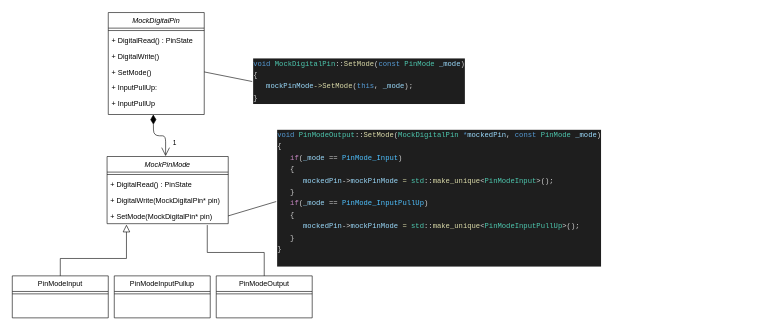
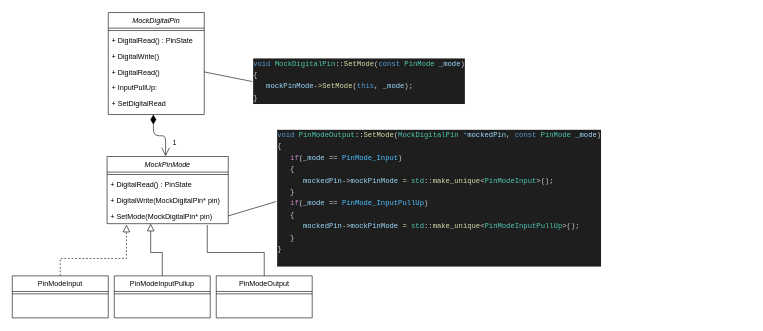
  <mxCell id="0" />
  <mxCell id="1" parent="0" />
  <mxCell id="2" value="MockDigitalPin" style="swimlane;fontStyle=2;align=center;verticalAlign=top;childLayout=stackLayout;horizontal=1;startSize=26;horizontalStack=0;resizeParent=1;resizeLast=0;collapsible=1;marginBottom=0;rounded=0;shadow=0;strokeWidth=1;" parent="1" vertex="1"><mxGeometry x="180" y="20" width="160" height="170" as="geometry"><mxRectangle x="230" y="140" width="160" height="26" as="alternateBounds" /></mxGeometry></mxCell>
  <mxCell id="3" value="" style="line;html=1;strokeWidth=1;align=left;verticalAlign=middle;spacingTop=-1;spacingLeft=3;spacingRight=3;rotatable=0;labelPosition=right;points=[];portConstraint=eastwest;" parent="2" vertex="1"><mxGeometry y="26" width="160" height="8" as="geometry" /></mxCell>
  <mxCell id="4" value="+ DigitalRead() : PinState" style="text;align=left;verticalAlign=top;spacingLeft=4;spacingRight=4;overflow=hidden;rotatable=0;points=[[0,0.5],[1,0.5]];portConstraint=eastwest;" parent="2" vertex="1"><mxGeometry y="34" width="160" height="26" as="geometry" /></mxCell>
  <mxCell id="5" value="+ DigitalWrite()" style="text;strokeColor=none;fillColor=none;align=left;verticalAlign=top;spacingLeft=4;spacingRight=4;overflow=hidden;rotatable=0;points=[[0,0.5],[1,0.5]];portConstraint=eastwest;" parent="2" vertex="1"><mxGeometry y="60" width="160" height="26" as="geometry" /></mxCell>
- <mxCell id="6" value="+ SetMode()" style="text;strokeColor=none;fillColor=none;align=left;verticalAlign=top;spacingLeft=4;spacingRight=4;overflow=hidden;rotatable=0;points=[[0,0.5],[1,0.5]];portConstraint=eastwest;" parent="2" vertex="1"><mxGeometry y="86" width="160" height="26" as="geometry" /></mxCell>
+ <mxCell id="6" value="+ DigitalRead()" style="text;strokeColor=none;fillColor=none;align=left;verticalAlign=top;spacingLeft=4;spacingRight=4;overflow=hidden;rotatable=0;points=[[0,0.5],[1,0.5]];portConstraint=eastwest;" parent="2" vertex="1"><mxGeometry y="86" width="160" height="26" as="geometry" /></mxCell>
  <mxCell id="7" value="+ InputPullUp:" style="text;strokeColor=none;fillColor=none;align=left;verticalAlign=top;spacingLeft=4;spacingRight=4;overflow=hidden;rotatable=0;points=[[0,0.5],[1,0.5]];portConstraint=eastwest;" parent="2" vertex="1"><mxGeometry y="112" width="160" height="26" as="geometry" /></mxCell>
- <mxCell id="8" value="+ InputPullUp" style="text;strokeColor=none;fillColor=none;align=left;verticalAlign=top;spacingLeft=4;spacingRight=4;overflow=hidden;rotatable=0;points=[[0,0.5],[1,0.5]];portConstraint=eastwest;" parent="2" vertex="1"><mxGeometry y="138" width="160" height="26" as="geometry" /></mxCell>
+ <mxCell id="8" value="+ SetDigitalRead" style="text;strokeColor=none;fillColor=none;align=left;verticalAlign=top;spacingLeft=4;spacingRight=4;overflow=hidden;rotatable=0;points=[[0,0.5],[1,0.5]];portConstraint=eastwest;" parent="2" vertex="1"><mxGeometry y="138" width="160" height="26" as="geometry" /></mxCell>
  <mxCell id="9" value="PinModeInput" style="swimlane;fontStyle=0;align=center;verticalAlign=top;childLayout=stackLayout;horizontal=1;startSize=26;horizontalStack=0;resizeParent=1;resizeLast=0;collapsible=1;marginBottom=0;rounded=0;shadow=0;strokeWidth=1;" parent="1" vertex="1"><mxGeometry x="20" y="459" width="160" height="70" as="geometry"><mxRectangle x="130" y="380" width="160" height="26" as="alternateBounds" /></mxGeometry></mxCell>
  <mxCell id="10" value="" style="line;html=1;strokeWidth=1;align=left;verticalAlign=middle;spacingTop=-1;spacingLeft=3;spacingRight=3;rotatable=0;labelPosition=right;points=[];portConstraint=eastwest;" parent="9" vertex="1"><mxGeometry y="26" width="160" height="8" as="geometry" /></mxCell>
- <mxCell id="11" value="" style="endArrow=block;endSize=10;endFill=0;shadow=0;strokeWidth=1;rounded=0;edgeStyle=elbowEdgeStyle;elbow=vertical;entryX=0.16;entryY=1.064;entryDx=0;entryDy=0;entryPerimeter=0;exitX=0.5;exitY=0;exitDx=0;exitDy=0;" parent="1" source="9" target="21" edge="1"><mxGeometry width="160" relative="1" as="geometry"><mxPoint x="160" y="462" as="sourcePoint" /><mxPoint x="260" y="407" as="targetPoint" /><Array as="points"><mxPoint x="160" y="430" /></Array></mxGeometry></mxCell>
+ <mxCell id="11" value="" style="endArrow=block;endSize=10;endFill=0;shadow=0;strokeWidth=1;rounded=0;edgeStyle=elbowEdgeStyle;elbow=vertical;entryX=0.16;entryY=1.064;entryDx=0;entryDy=0;entryPerimeter=0;exitX=0.5;exitY=0;exitDx=0;exitDy=0;dashed=1;" parent="1" source="9" target="21" edge="1"><mxGeometry width="160" relative="1" as="geometry"><mxPoint x="160" y="462" as="sourcePoint" /><mxPoint x="260" y="407" as="targetPoint" /><Array as="points"><mxPoint x="160" y="430" /></Array></mxGeometry></mxCell>
  <mxCell id="12" value="PinModeOutput" style="swimlane;fontStyle=0;align=center;verticalAlign=top;childLayout=stackLayout;horizontal=1;startSize=26;horizontalStack=0;resizeParent=1;resizeLast=0;collapsible=1;marginBottom=0;rounded=0;shadow=0;strokeWidth=1;" parent="1" vertex="1"><mxGeometry x="360" y="459" width="160" height="70" as="geometry"><mxRectangle x="340" y="380" width="170" height="26" as="alternateBounds" /></mxGeometry></mxCell>
  <mxCell id="13" value="" style="line;html=1;strokeWidth=1;align=left;verticalAlign=middle;spacingTop=-1;spacingLeft=3;spacingRight=3;rotatable=0;labelPosition=right;points=[];portConstraint=eastwest;" parent="12" vertex="1"><mxGeometry y="26" width="160" height="8" as="geometry" /></mxCell>
  <mxCell id="14" value="" style="endArrow=none;endSize=10;endFill=0;shadow=0;strokeWidth=1;rounded=0;edgeStyle=elbowEdgeStyle;elbow=vertical;entryX=0.827;entryY=1.09;entryDx=0;entryDy=0;entryPerimeter=0;exitX=0.5;exitY=0;exitDx=0;exitDy=0;" parent="1" source="12" target="21" edge="1"><mxGeometry width="160" relative="1" as="geometry"><mxPoint x="170" y="632" as="sourcePoint" /><mxPoint x="240" y="398" as="targetPoint" /><Array as="points"><mxPoint x="400" y="420" /><mxPoint x="300" y="488" /></Array></mxGeometry></mxCell>
  <mxCell id="15" value="PinModeInputPullup" style="swimlane;fontStyle=0;align=center;verticalAlign=top;childLayout=stackLayout;horizontal=1;startSize=26;horizontalStack=0;resizeParent=1;resizeLast=0;collapsible=1;marginBottom=0;rounded=0;shadow=0;strokeWidth=1;" parent="1" vertex="1"><mxGeometry x="190" y="459" width="160" height="70" as="geometry"><mxRectangle x="130" y="380" width="160" height="26" as="alternateBounds" /></mxGeometry></mxCell>
  <mxCell id="16" value="" style="line;html=1;strokeWidth=1;align=left;verticalAlign=middle;spacingTop=-1;spacingLeft=3;spacingRight=3;rotatable=0;labelPosition=right;points=[];portConstraint=eastwest;" parent="15" vertex="1"><mxGeometry y="26" width="160" height="8" as="geometry" /></mxCell>
  <mxCell id="17" value="MockPinMode" style="swimlane;fontStyle=2;align=center;verticalAlign=top;childLayout=stackLayout;horizontal=1;startSize=26;horizontalStack=0;resizeParent=1;resizeLast=0;collapsible=1;marginBottom=0;rounded=0;shadow=0;strokeWidth=1;" parent="1" vertex="1"><mxGeometry x="178" y="260" width="202" height="112" as="geometry"><mxRectangle x="230" y="140" width="160" height="26" as="alternateBounds" /></mxGeometry></mxCell>
  <mxCell id="18" value="" style="line;html=1;strokeWidth=1;align=left;verticalAlign=middle;spacingTop=-1;spacingLeft=3;spacingRight=3;rotatable=0;labelPosition=right;points=[];portConstraint=eastwest;" parent="17" vertex="1"><mxGeometry y="26" width="202" height="8" as="geometry" /></mxCell>
  <mxCell id="19" value="+ DigitalRead() : PinState" style="text;align=left;verticalAlign=top;spacingLeft=4;spacingRight=4;overflow=hidden;rotatable=0;points=[[0,0.5],[1,0.5]];portConstraint=eastwest;" parent="17" vertex="1"><mxGeometry y="34" width="202" height="26" as="geometry" /></mxCell>
  <mxCell id="20" value="+ DigitalWrite(MockDigitalPin* pin)" style="text;strokeColor=none;fillColor=none;align=left;verticalAlign=top;spacingLeft=4;spacingRight=4;overflow=hidden;rotatable=0;points=[[0,0.5],[1,0.5]];portConstraint=eastwest;" parent="17" vertex="1"><mxGeometry y="60" width="202" height="26" as="geometry" /></mxCell>
  <mxCell id="21" value="+ SetMode(MockDigitalPin* pin)" style="text;strokeColor=none;fillColor=none;align=left;verticalAlign=top;spacingLeft=4;spacingRight=4;overflow=hidden;rotatable=0;points=[[0,0.5],[1,0.5]];portConstraint=eastwest;" parent="17" vertex="1"><mxGeometry y="86" width="202" height="26" as="geometry" /></mxCell>
+ <mxCell id="22" value="" style="endArrow=block;endSize=10;endFill=0;shadow=0;strokeWidth=1;rounded=0;edgeStyle=elbowEdgeStyle;elbow=vertical;exitX=0.5;exitY=0;exitDx=0;exitDy=0;entryX=0.36;entryY=1;entryDx=0;entryDy=0;entryPerimeter=0;" parent="1" source="15" target="21" edge="1"><mxGeometry width="160" relative="1" as="geometry"><mxPoint x="560" y="539" as="sourcePoint" /><mxPoint x="220" y="417" as="targetPoint" /><Array as="points"><mxPoint x="260" y="420" /><mxPoint x="300" y="497" /><mxPoint x="310" y="498" /></Array></mxGeometry></mxCell>
  <mxCell id="23" value="1" style="endArrow=open;html=1;endSize=12;startArrow=diamondThin;startSize=14;startFill=1;edgeStyle=orthogonalEdgeStyle;align=left;verticalAlign=bottom;entryX=0.483;entryY=-0.006;entryDx=0;entryDy=0;entryPerimeter=0;" parent="1" target="17" edge="1"><mxGeometry x="0.692" y="10" relative="1" as="geometry"><mxPoint x="255" y="190" as="sourcePoint" /><mxPoint x="258" y="180" as="targetPoint" /><mxPoint as="offset" /></mxGeometry></mxCell>
  <mxCell id="24" value="&lt;div style=&quot;background-color: rgb(30 , 30 , 30) ; font-family: &amp;#34;consolas&amp;#34; , &amp;#34;courier new&amp;#34; , monospace ; font-weight: normal ; line-height: 19px ; color: rgb(212 , 212 , 212)&quot;&gt;&lt;div&gt;&lt;font style=&quot;font-size: 12px&quot;&gt;&lt;span style=&quot;color: rgb(86 , 156 , 214)&quot;&gt;void&lt;/span&gt;&lt;span style=&quot;color: rgb(212 , 212 , 212)&quot;&gt;&amp;nbsp;&lt;/span&gt;&lt;span style=&quot;color: rgb(78 , 201 , 176)&quot;&gt;PinModeOutput&lt;/span&gt;&lt;span style=&quot;color: rgb(212 , 212 , 212)&quot;&gt;::&lt;/span&gt;&lt;span style=&quot;color: rgb(220 , 220 , 170)&quot;&gt;SetMode&lt;/span&gt;&lt;span style=&quot;color: rgb(212 , 212 , 212)&quot;&gt;(&lt;/span&gt;&lt;span style=&quot;color: rgb(78 , 201 , 176)&quot;&gt;MockDigitalPin&lt;/span&gt;&lt;span style=&quot;color: rgb(212 , 212 , 212)&quot;&gt;&amp;nbsp;&lt;/span&gt;&lt;span style=&quot;color: rgb(86 , 156 , 214)&quot;&gt;*&lt;/span&gt;&lt;span style=&quot;color: rgb(156 , 220 , 254)&quot;&gt;mockedPin&lt;/span&gt;&lt;span style=&quot;color: rgb(212 , 212 , 212)&quot;&gt;,&amp;nbsp;&lt;/span&gt;&lt;span style=&quot;color: rgb(86 , 156 , 214)&quot;&gt;const&lt;/span&gt;&lt;span style=&quot;color: rgb(212 , 212 , 212)&quot;&gt;&amp;nbsp;&lt;/span&gt;&lt;span style=&quot;color: rgb(78 , 201 , 176)&quot;&gt;PinMode&lt;/span&gt;&lt;span style=&quot;color: rgb(212 , 212 , 212)&quot;&gt;&amp;nbsp;&lt;/span&gt;&lt;span style=&quot;color: rgb(156 , 220 , 254)&quot;&gt;_mode&lt;/span&gt;&lt;span style=&quot;color: rgb(212 , 212 , 212)&quot;&gt;)&lt;/span&gt;&lt;/font&gt;&lt;/div&gt;&lt;div&gt;&lt;span style=&quot;color: #d4d4d4&quot;&gt;&lt;font style=&quot;font-size: 12px&quot;&gt;{&lt;/font&gt;&lt;/span&gt;&lt;/div&gt;&lt;div&gt;&lt;font style=&quot;font-size: 12px&quot;&gt;&lt;span style=&quot;color: #d4d4d4&quot;&gt;&amp;nbsp;&amp;nbsp;&amp;nbsp;&lt;/span&gt;&lt;span style=&quot;color: #c586c0&quot;&gt;if&lt;/span&gt;&lt;span style=&quot;color: #d4d4d4&quot;&gt;(&lt;/span&gt;&lt;span style=&quot;color: #9cdcfe&quot;&gt;_mode&lt;/span&gt;&lt;span style=&quot;color: #d4d4d4&quot;&gt;&amp;nbsp;==&amp;nbsp;&lt;/span&gt;&lt;span style=&quot;color: #4fc1ff&quot;&gt;PinMode_Input&lt;/span&gt;&lt;span style=&quot;color: #d4d4d4&quot;&gt;)&lt;/span&gt;&lt;/font&gt;&lt;/div&gt;&lt;div&gt;&lt;span style=&quot;color: #d4d4d4&quot;&gt;&lt;font style=&quot;font-size: 12px&quot;&gt;&amp;nbsp;&amp;nbsp;&amp;nbsp;{&lt;/font&gt;&lt;/span&gt;&lt;/div&gt;&lt;div&gt;&lt;font style=&quot;font-size: 12px&quot;&gt;&lt;span style=&quot;color: #d4d4d4&quot;&gt;&amp;nbsp;&amp;nbsp;&amp;nbsp;&amp;nbsp;&amp;nbsp;&amp;nbsp;&lt;/span&gt;&lt;span style=&quot;color: #9cdcfe&quot;&gt;mockedPin&lt;/span&gt;&lt;span style=&quot;color: #d4d4d4&quot;&gt;-&amp;gt;&lt;/span&gt;&lt;span style=&quot;color: #9cdcfe&quot;&gt;mockPinMode&lt;/span&gt;&lt;span style=&quot;color: #d4d4d4&quot;&gt;&amp;nbsp;&lt;/span&gt;&lt;span style=&quot;color: #dcdcaa&quot;&gt;=&lt;/span&gt;&lt;span style=&quot;color: #d4d4d4&quot;&gt;&amp;nbsp;&lt;/span&gt;&lt;span style=&quot;color: #4ec9b0&quot;&gt;std&lt;/span&gt;&lt;span style=&quot;color: #d4d4d4&quot;&gt;::&lt;/span&gt;&lt;span style=&quot;color: #dcdcaa&quot;&gt;make_unique&lt;/span&gt;&lt;span style=&quot;color: #d4d4d4&quot;&gt;&amp;lt;&lt;/span&gt;&lt;span style=&quot;color: #4ec9b0&quot;&gt;PinModeInput&lt;/span&gt;&lt;span style=&quot;color: #d4d4d4&quot;&gt;&amp;gt;();&lt;/span&gt;&lt;/font&gt;&lt;/div&gt;&lt;div&gt;&lt;span style=&quot;color: #d4d4d4&quot;&gt;&lt;font style=&quot;font-size: 12px&quot;&gt;&amp;nbsp;&amp;nbsp;&amp;nbsp;}&lt;/font&gt;&lt;/span&gt;&lt;/div&gt;&lt;div&gt;&lt;font style=&quot;font-size: 12px&quot;&gt;&lt;span style=&quot;color: #d4d4d4&quot;&gt;&amp;nbsp;&amp;nbsp;&amp;nbsp;&lt;/span&gt;&lt;span style=&quot;color: #c586c0&quot;&gt;if&lt;/span&gt;&lt;span style=&quot;color: #d4d4d4&quot;&gt;(&lt;/span&gt;&lt;span style=&quot;color: #9cdcfe&quot;&gt;_mode&lt;/span&gt;&lt;span style=&quot;color: #d4d4d4&quot;&gt;&amp;nbsp;==&amp;nbsp;&lt;/span&gt;&lt;span style=&quot;color: #4fc1ff&quot;&gt;PinMode_InputPullUp&lt;/span&gt;&lt;span style=&quot;color: #d4d4d4&quot;&gt;)&lt;/span&gt;&lt;/font&gt;&lt;/div&gt;&lt;div&gt;&lt;span style=&quot;color: #d4d4d4&quot;&gt;&lt;font style=&quot;font-size: 12px&quot;&gt;&amp;nbsp;&amp;nbsp;&amp;nbsp;{&lt;/font&gt;&lt;/span&gt;&lt;/div&gt;&lt;div&gt;&lt;font style=&quot;font-size: 12px&quot;&gt;&lt;span style=&quot;color: #d4d4d4&quot;&gt;&amp;nbsp;&amp;nbsp;&amp;nbsp;&amp;nbsp;&amp;nbsp;&amp;nbsp;&lt;/span&gt;&lt;span style=&quot;color: #9cdcfe&quot;&gt;mockedPin&lt;/span&gt;&lt;span style=&quot;color: #d4d4d4&quot;&gt;-&amp;gt;&lt;/span&gt;&lt;span style=&quot;color: #9cdcfe&quot;&gt;mockPinMode&lt;/span&gt;&lt;span style=&quot;color: #d4d4d4&quot;&gt;&amp;nbsp;&lt;/span&gt;&lt;span style=&quot;color: #dcdcaa&quot;&gt;=&lt;/span&gt;&lt;span style=&quot;color: #d4d4d4&quot;&gt;&amp;nbsp;&lt;/span&gt;&lt;span style=&quot;color: #4ec9b0&quot;&gt;std&lt;/span&gt;&lt;span style=&quot;color: #d4d4d4&quot;&gt;::&lt;/span&gt;&lt;span style=&quot;color: #dcdcaa&quot;&gt;make_unique&lt;/span&gt;&lt;span style=&quot;color: #d4d4d4&quot;&gt;&amp;lt;&lt;/span&gt;&lt;span style=&quot;color: #4ec9b0&quot;&gt;PinModeInputPullUp&lt;/span&gt;&lt;span style=&quot;color: #d4d4d4&quot;&gt;&amp;gt;();&lt;/span&gt;&lt;span style=&quot;color: #6a9955&quot;&gt;&amp;nbsp;&lt;/span&gt;&lt;/font&gt;&lt;/div&gt;&lt;div&gt;&lt;span style=&quot;color: #d4d4d4&quot;&gt;&lt;font style=&quot;font-size: 12px&quot;&gt;&amp;nbsp;&amp;nbsp;&amp;nbsp;}&lt;/font&gt;&lt;/span&gt;&lt;/div&gt;&lt;div&gt;&lt;span style=&quot;color: #d4d4d4&quot;&gt;&lt;font style=&quot;font-size: 12px&quot;&gt;}&lt;/font&gt;&lt;/span&gt;&lt;/div&gt;&lt;br&gt;&lt;/div&gt;" style="text;whiteSpace=wrap;html=1;" vertex="1" parent="1"><mxGeometry x="460" y="209" width="790" height="320" as="geometry" /></mxCell>
  <mxCell id="25" value="&lt;div style=&quot;color: rgb(212 , 212 , 212) ; background-color: rgb(30 , 30 , 30) ; font-family: &amp;#34;consolas&amp;#34; , &amp;#34;courier new&amp;#34; , monospace ; font-weight: normal ; line-height: 19px&quot;&gt;&lt;div&gt;&lt;span style=&quot;color: #569cd6&quot;&gt;void&lt;/span&gt;&lt;span style=&quot;color: #d4d4d4&quot;&gt;&amp;nbsp;&lt;/span&gt;&lt;span style=&quot;color: #4ec9b0&quot;&gt;MockDigitalPin&lt;/span&gt;&lt;span style=&quot;color: #d4d4d4&quot;&gt;::&lt;/span&gt;&lt;span style=&quot;color: #dcdcaa&quot;&gt;SetMode&lt;/span&gt;&lt;span style=&quot;color: #d4d4d4&quot;&gt;(&lt;/span&gt;&lt;span style=&quot;color: #569cd6&quot;&gt;const&lt;/span&gt;&lt;span style=&quot;color: #d4d4d4&quot;&gt;&amp;nbsp;&lt;/span&gt;&lt;span style=&quot;color: #4ec9b0&quot;&gt;PinMode&lt;/span&gt;&lt;span style=&quot;color: #d4d4d4&quot;&gt;&amp;nbsp;&lt;/span&gt;&lt;span style=&quot;color: #9cdcfe&quot;&gt;_mode&lt;/span&gt;&lt;span style=&quot;color: #d4d4d4&quot;&gt;)&lt;/span&gt;&lt;/div&gt;&lt;div&gt;&lt;span style=&quot;color: #d4d4d4&quot;&gt;{&lt;/span&gt;&lt;/div&gt;&lt;div&gt;&lt;span style=&quot;color: #d4d4d4&quot;&gt;&amp;nbsp;&amp;nbsp;&amp;nbsp;&lt;/span&gt;&lt;span style=&quot;color: #9cdcfe&quot;&gt;mockPinMode&lt;/span&gt;&lt;span style=&quot;color: #dcdcaa&quot;&gt;-&amp;gt;&lt;/span&gt;&lt;span style=&quot;color: #dcdcaa&quot;&gt;SetMode&lt;/span&gt;&lt;span style=&quot;color: #d4d4d4&quot;&gt;(&lt;/span&gt;&lt;span style=&quot;color: #569cd6&quot;&gt;this&lt;/span&gt;&lt;span style=&quot;color: #d4d4d4&quot;&gt;,&amp;nbsp;&lt;/span&gt;&lt;span style=&quot;color: #9cdcfe&quot;&gt;_mode&lt;/span&gt;&lt;span style=&quot;color: #d4d4d4&quot;&gt;);&lt;/span&gt;&lt;/div&gt;&lt;div&gt;&lt;span style=&quot;color: #d4d4d4&quot;&gt;}&lt;/span&gt;&lt;/div&gt;&lt;/div&gt;" style="text;whiteSpace=wrap;html=1;" vertex="1" parent="1"><mxGeometry x="420" y="90" width="400" height="90" as="geometry" /></mxCell>
  <mxCell id="26" value="" style="endArrow=none;html=1;entryX=0;entryY=0.5;entryDx=0;entryDy=0;" edge="1" parent="1" target="25"><mxGeometry width="50" height="50" relative="1" as="geometry"><mxPoint x="340" y="119" as="sourcePoint" /><mxPoint x="700" y="220" as="targetPoint" /></mxGeometry></mxCell>
  <mxCell id="27" value="" style="endArrow=none;html=1;exitX=1;exitY=0.5;exitDx=0;exitDy=0;entryX=0;entryY=0.394;entryDx=0;entryDy=0;entryPerimeter=0;" edge="1" parent="1" source="21" target="24"><mxGeometry width="50" height="50" relative="1" as="geometry"><mxPoint x="650" y="270" as="sourcePoint" /><mxPoint x="700" y="220" as="targetPoint" /></mxGeometry></mxCell>
